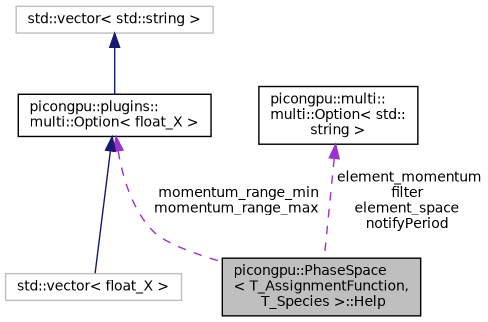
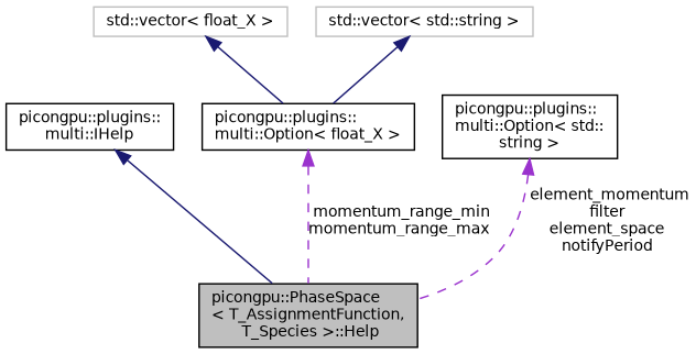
  digraph {
    rankdir=TB
    node [color=black fillcolor=white fontname=Helvetica fontsize=10 shape=record style=filled]
    edge [color=midnightblue dir=back fontname=Helvetica fontsize=10 labelfontname=Helvetica labelfontsize=10 style=solid]
    n1 [fillcolor=grey75 fontcolor=black height=0.2 label="picongpu::PhaseSpace\l\< T_AssignmentFunction,\l T_Species \>::Help" width=0.4]
+   n2 [height=0.2 label="picongpu::plugins::\lmulti::IHelp" width=0.4]
    n3 [height=0.2 label="picongpu::plugins::\lmulti::Option\< float_X \>" width=0.4]
    n4 [color=grey75 height=0.2 label="std::vector\< float_X \>" width=0.4]
-   n5 [height=0.2 label="picongpu::multi::\lmulti::Option\< std::\lstring \>" width=0.4]
+   n5 [height=0.2 label="picongpu::plugins::\lmulti::Option\< std::\lstring \>" width=0.4]
    n6 [color=grey75 height=0.2 label="std::vector\< std::string \>" width=0.4]
+   n2 -> n1
    n3 -> n1 [color=darkorchid3 label=" momentum_range_min\nmomentum_range_max" style=dashed]
-   n3 -> n4
+   n4 -> n3
    n5 -> n1 [color=darkorchid3 label=" element_momentum\nfilter\nelement_space\nnotifyPeriod" style=dashed]
    n6 -> n3
  }
